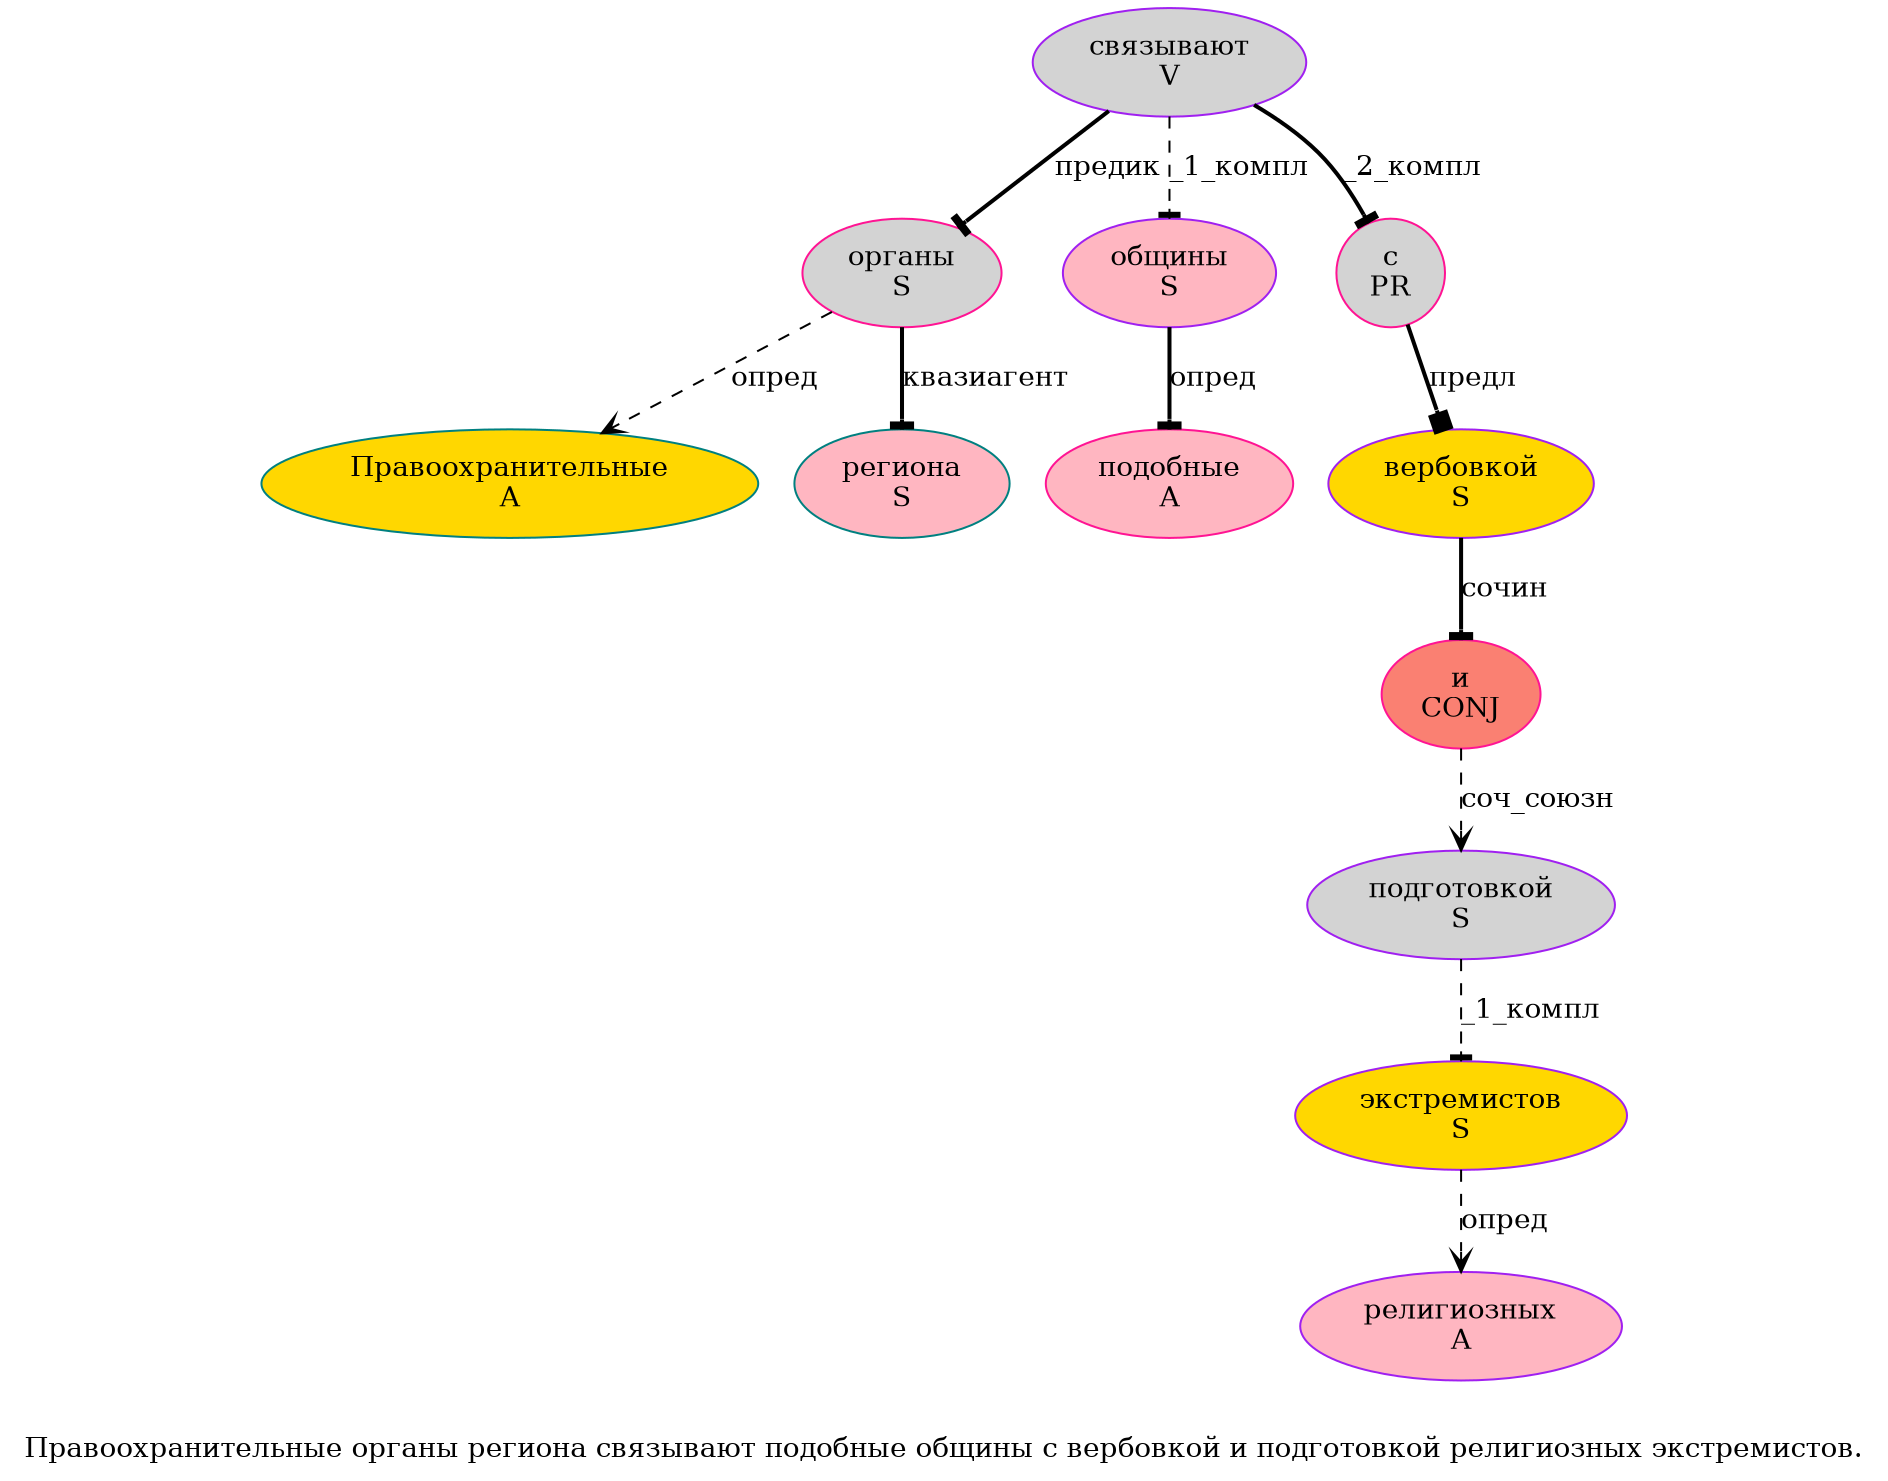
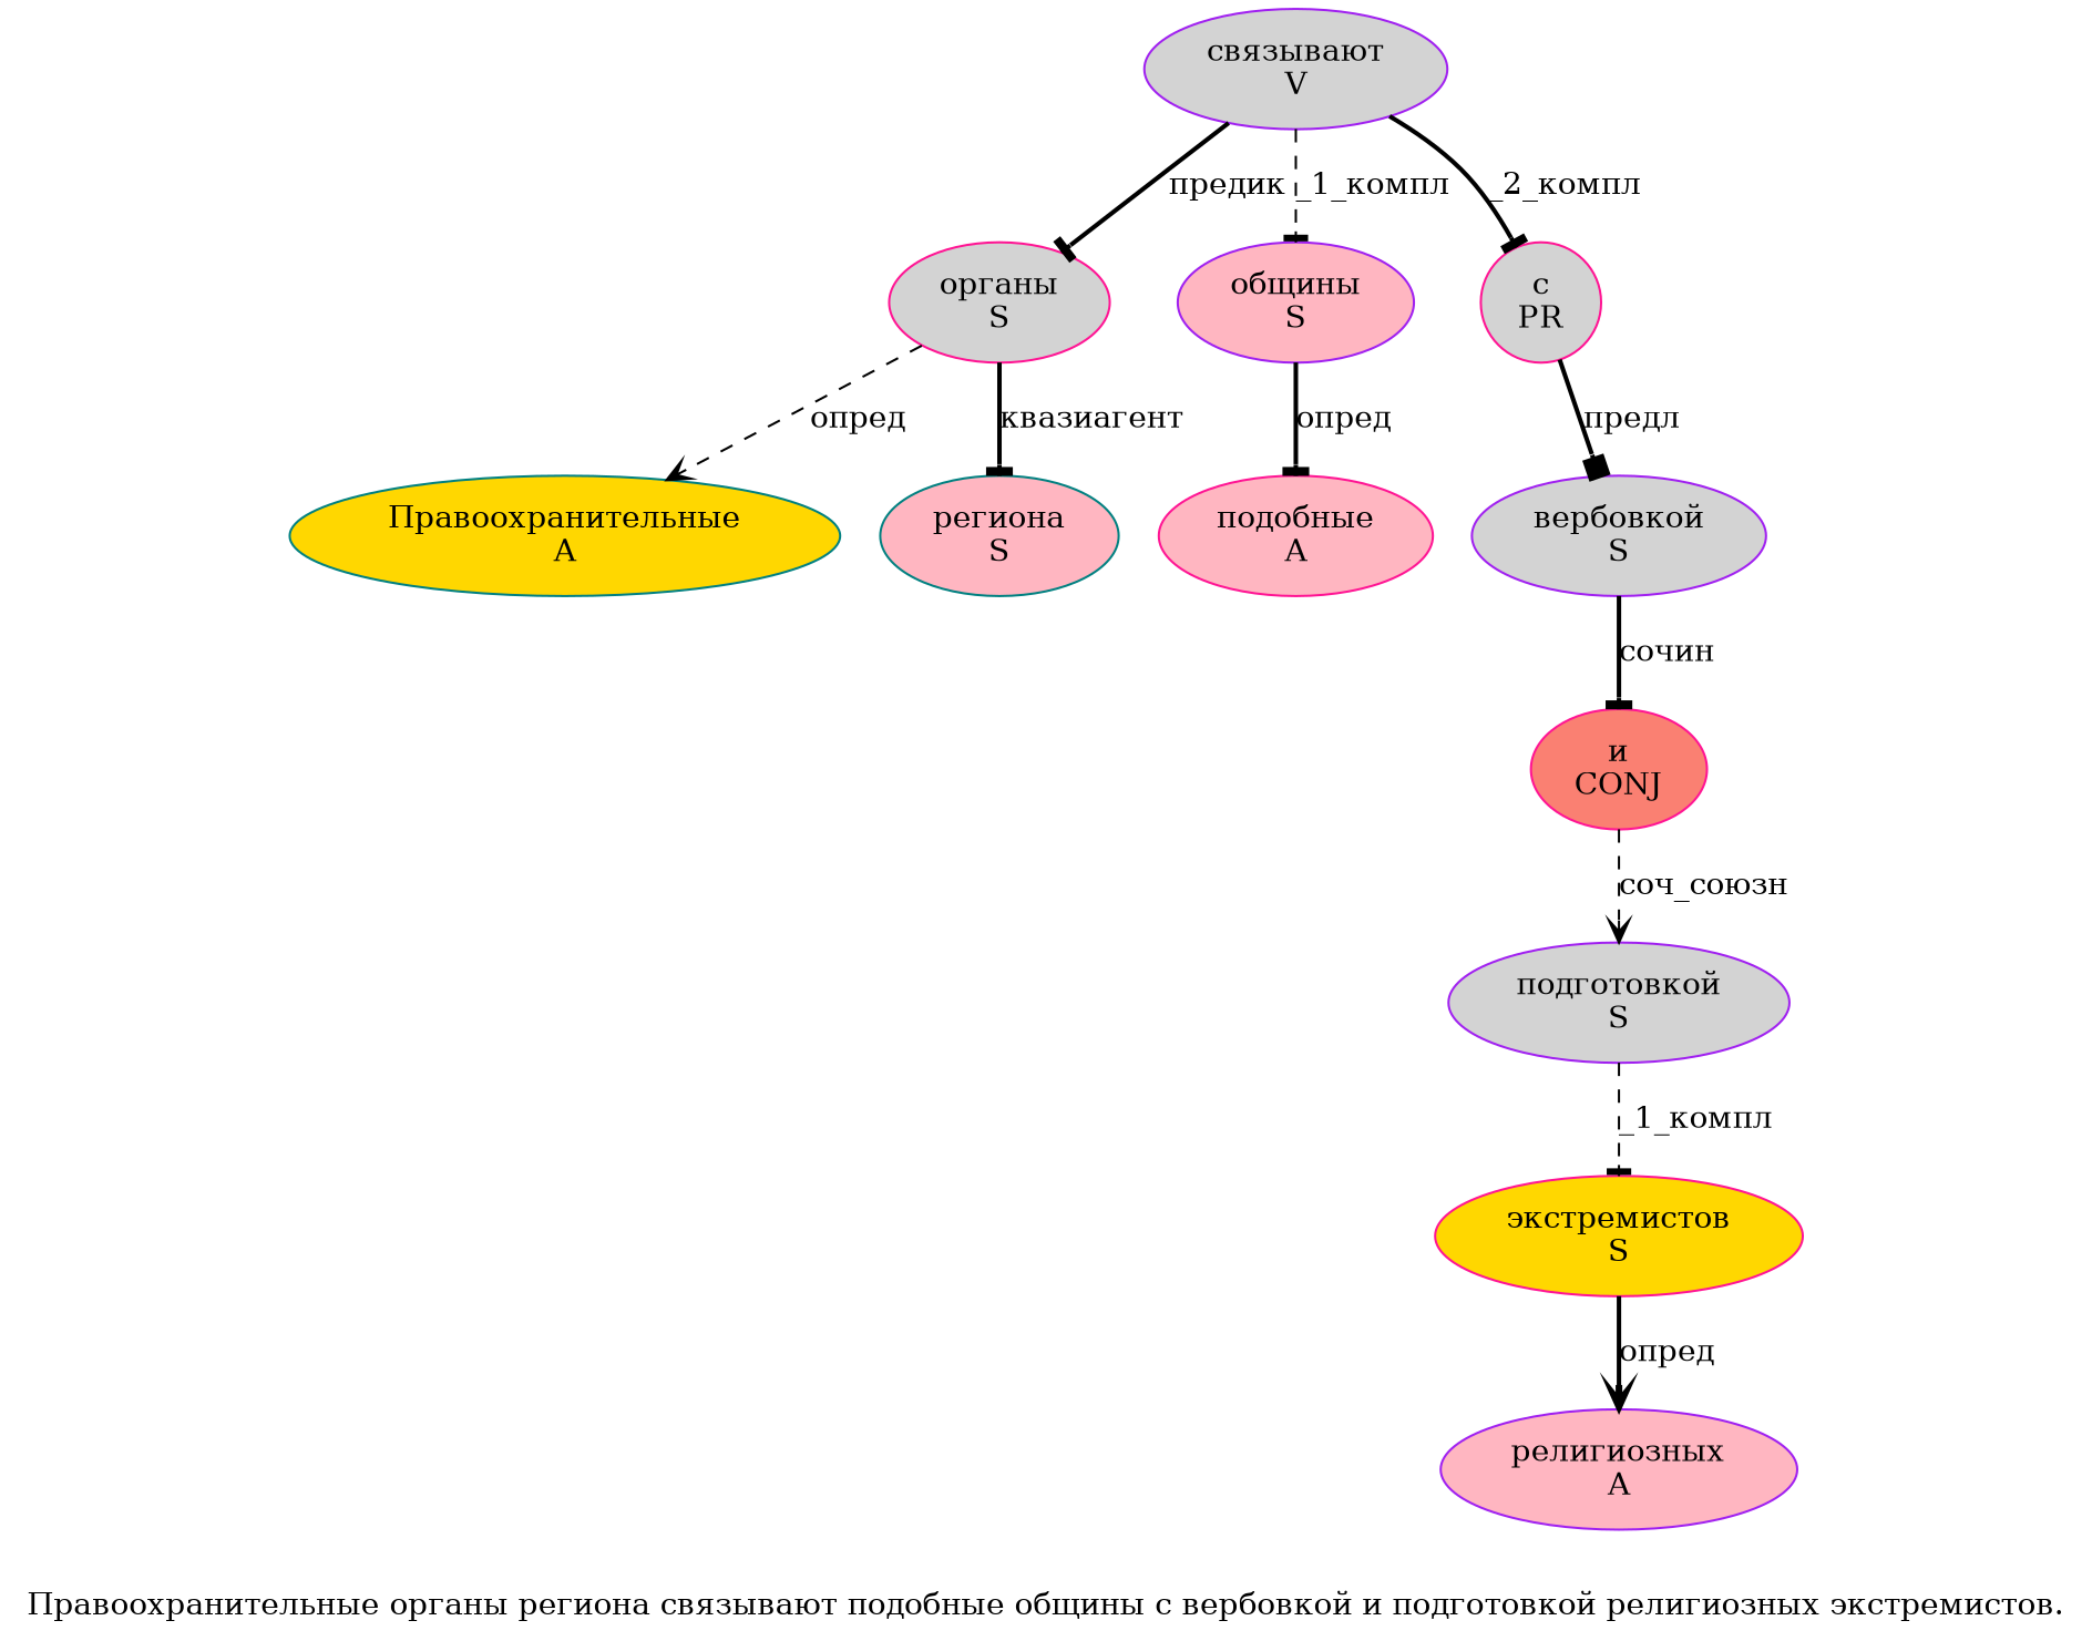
  digraph {
    label="Правоохранительные органы региона связывают подобные общины с вербовкой и подготовкой религиозных экстремистов."
    node [color=deeppink fillcolor=lightgrey penwidth=1 shape=ellipse style=filled]
    edge [arrowhead=tee style=bold]
    n1 [color=teal fillcolor=gold label="Правоохранительные\nA"]
    n2 [label="органы\nS"]
    n3 [color=teal fillcolor=lightpink label="региона\nS"]
    n4 [color=purple label="связывают\nV"]
    n5 [color=purple fillcolor=lightpink label="общины\nS"]
    n6 [label="с\nPR"]
    n7 [fillcolor=lightpink label="подобные\nA"]
-   n8 [color=purple fillcolor=gold label="вербовкой\nS"]
+   n8 [color=purple label="вербовкой\nS"]
    n9 [fillcolor=salmon label="и\nCONJ"]
    n10 [color=purple label="подготовкой\nS"]
-   n11 [color=purple fillcolor=gold label="экстремистов\nS"]
+   n11 [fillcolor=gold label="экстремистов\nS"]
    n12 [color=purple fillcolor=lightpink label="религиозных\nA"]
    n2 -> n1 [arrowhead=vee label="опред" style=dashed]
    n2 -> n3 [label="квазиагент"]
    n4 -> n2 [label="предик"]
    n4 -> n5 [label="_1_компл" style=dashed]
    n4 -> n6 [label="_2_компл"]
    n5 -> n7 [label="опред"]
    n6 -> n8 [arrowhead=box label="предл"]
    n8 -> n9 [label="сочин"]
    n9 -> n10 [arrowhead=vee label="соч_союзн" style=dashed]
    n10 -> n11 [label="_1_компл" style=dashed]
-   n11 -> n12 [arrowhead=vee label="опред" style=dashed]
+   n11 -> n12 [arrowhead=vee label="опред"]
  }
